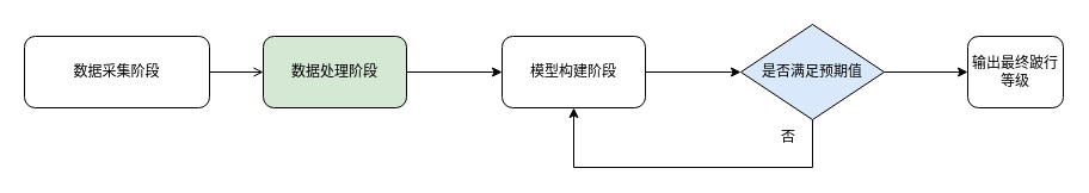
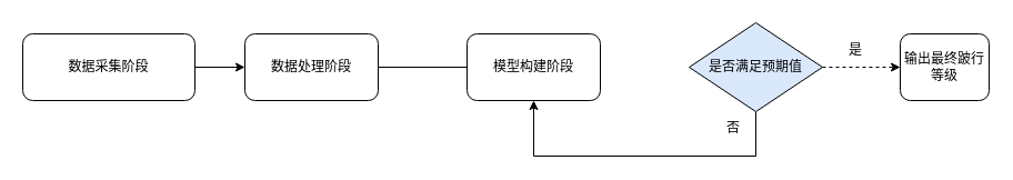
  <mxCell id="0" />
  <mxCell id="1" parent="0" />
- <mxCell id="2" value="" style="edgeStyle=orthogonalEdgeStyle;rounded=0;orthogonalLoop=1;jettySize=auto;html=1;endArrow=open;" edge="1" parent="1" source="3" target="5"><mxGeometry relative="1" as="geometry" /></mxCell>
+ <mxCell id="2" value="" style="edgeStyle=orthogonalEdgeStyle;rounded=0;orthogonalLoop=1;jettySize=auto;html=1;" edge="1" parent="1" source="3" target="5"><mxGeometry relative="1" as="geometry" /></mxCell>
  <mxCell id="3" value="&lt;font style=&quot;vertical-align: inherit;&quot;&gt;&lt;font style=&quot;vertical-align: inherit;&quot;&gt;数据采集阶段&lt;/font&gt;&lt;/font&gt;" style="rounded=1;whiteSpace=wrap;html=1;" vertex="1" parent="1"><mxGeometry x="20" y="30" width="155" height="60" as="geometry" /></mxCell>
- <mxCell id="4" value="" style="edgeStyle=orthogonalEdgeStyle;rounded=0;orthogonalLoop=1;jettySize=auto;html=1;" edge="1" parent="1" source="5" target="7"><mxGeometry relative="1" as="geometry" /></mxCell>
- <mxCell id="5" value="&lt;font style=&quot;vertical-align: inherit;&quot;&gt;&lt;font style=&quot;vertical-align: inherit;&quot;&gt;数据处理阶段&lt;/font&gt;&lt;/font&gt;" style="whiteSpace=wrap;html=1;rounded=1;fillColor=#d5e8d4;" vertex="1" parent="1"><mxGeometry x="220" y="30" width="120" height="60" as="geometry" /></mxCell>
- <mxCell id="6" value="" style="edgeStyle=orthogonalEdgeStyle;rounded=0;orthogonalLoop=1;jettySize=auto;html=1;" edge="1" parent="1" source="7" target="10"><mxGeometry relative="1" as="geometry" /></mxCell>
+ <mxCell id="4" value="" style="edgeStyle=orthogonalEdgeStyle;rounded=0;orthogonalLoop=1;jettySize=auto;html=1;endArrow=none;" edge="1" parent="1" source="5" target="7"><mxGeometry relative="1" as="geometry" /></mxCell>
+ <mxCell id="5" value="&lt;font style=&quot;vertical-align: inherit;&quot;&gt;&lt;font style=&quot;vertical-align: inherit;&quot;&gt;数据处理阶段&lt;/font&gt;&lt;/font&gt;" style="whiteSpace=wrap;html=1;rounded=1;" vertex="1" parent="1"><mxGeometry x="220" y="30" width="120" height="60" as="geometry" /></mxCell>
  <mxCell id="7" value="&lt;font style=&quot;vertical-align: inherit;&quot;&gt;&lt;font style=&quot;vertical-align: inherit;&quot;&gt;模型构建阶段&lt;/font&gt;&lt;/font&gt;" style="whiteSpace=wrap;html=1;rounded=1;" vertex="1" parent="1"><mxGeometry x="420" y="30" width="120" height="60" as="geometry" /></mxCell>
- <mxCell id="8" value="" style="edgeStyle=orthogonalEdgeStyle;rounded=0;orthogonalLoop=1;jettySize=auto;html=1;" edge="1" parent="1" source="10" target="11"><mxGeometry relative="1" as="geometry" /></mxCell>
+ <mxCell id="8" value="" style="edgeStyle=orthogonalEdgeStyle;rounded=0;orthogonalLoop=1;jettySize=auto;html=1;dashed=1;" edge="1" parent="1" source="10" target="11"><mxGeometry relative="1" as="geometry" /></mxCell>
  <mxCell id="9" style="edgeStyle=orthogonalEdgeStyle;rounded=0;orthogonalLoop=1;jettySize=auto;html=1;exitX=0.5;exitY=1;exitDx=0;exitDy=0;entryX=0.5;entryY=1;entryDx=0;entryDy=0;" edge="1" parent="1"><mxGeometry relative="1" as="geometry"><mxPoint x="680" y="100" as="sourcePoint" /><mxPoint x="480" y="90" as="targetPoint" /><Array as="points"><mxPoint x="680" y="140" /><mxPoint x="480" y="140" /></Array></mxGeometry></mxCell>
  <mxCell id="10" value="&lt;font style=&quot;vertical-align: inherit;&quot;&gt;&lt;font style=&quot;vertical-align: inherit;&quot;&gt;是否满足预期值&lt;/font&gt;&lt;/font&gt;" style="rhombus;whiteSpace=wrap;html=1;fillColor=#dae8fc;" vertex="1" parent="1"><mxGeometry x="620" y="20" width="120" height="80" as="geometry" /></mxCell>
  <mxCell id="11" value="&lt;font style=&quot;vertical-align: inherit;&quot;&gt;&lt;font style=&quot;vertical-align: inherit;&quot;&gt;输出最终跛行等级&lt;/font&gt;&lt;/font&gt;" style="rounded=1;whiteSpace=wrap;html=1;" vertex="1" parent="1"><mxGeometry x="810" y="30" width="80" height="60" as="geometry" /></mxCell>
+ <mxCell id="12" value="是" style="text;html=1;align=center;verticalAlign=middle;whiteSpace=wrap;rounded=0;" vertex="1" parent="1"><mxGeometry x="740" y="30" width="60" height="30" as="geometry" /></mxCell>
  <mxCell id="13" value="否" style="text;html=1;align=center;verticalAlign=middle;whiteSpace=wrap;rounded=0;" vertex="1" parent="1"><mxGeometry x="630" y="100" width="60" height="30" as="geometry" /></mxCell>
